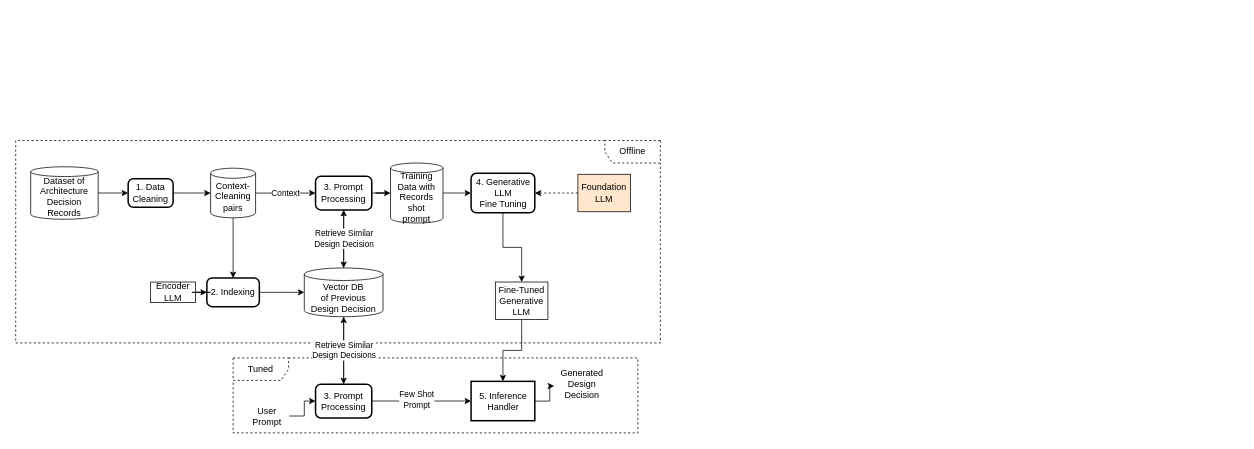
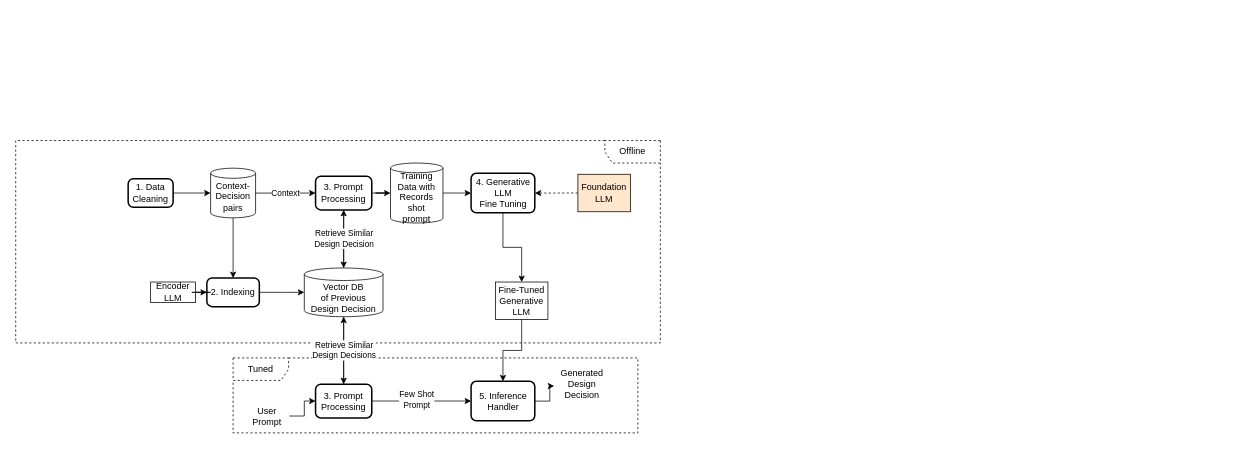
  <mxCell id="0" />
  <mxCell id="1" parent="0" />
  <mxCell id="2" value="" style="edgeStyle=orthogonalEdgeStyle;rounded=0;orthogonalLoop=1;jettySize=auto;html=1;labelPosition=center;verticalLabelPosition=middle;align=center;verticalAlign=middle;" parent="1" edge="1"><mxGeometry x="-0.327" y="-7" relative="1" as="geometry"><Array as="points"><mxPoint x="1650" y="20" /><mxPoint x="1650" y="570" /></Array><mxPoint as="offset" /><mxPoint x="1600" y="570.111" as="targetPoint" /></mxGeometry></mxCell>
  <mxCell id="3" value="" style="group" vertex="1" connectable="0" parent="1"><mxGeometry x="20" y="187" width="860" height="390" as="geometry" /></mxCell>
  <mxCell id="4" value="" style="edgeStyle=orthogonalEdgeStyle;rounded=0;orthogonalLoop=1;jettySize=auto;html=1;" parent="3" source="23" target="16" edge="1"><mxGeometry relative="1" as="geometry" /></mxCell>
  <mxCell id="5" value="2. Indexing" style="rounded=1;whiteSpace=wrap;html=1;absoluteArcSize=1;arcSize=14;strokeWidth=2;" parent="3" vertex="1"><mxGeometry x="255" y="183.44" width="70" height="38.13" as="geometry" /></mxCell>
  <mxCell id="6" value="" style="edgeStyle=orthogonalEdgeStyle;rounded=0;orthogonalLoop=1;jettySize=auto;html=1;" parent="3" source="5" target="23" edge="1"><mxGeometry relative="1" as="geometry" /></mxCell>
  <mxCell id="7" value="&lt;div&gt;Encoder&lt;/div&gt;&lt;div&gt;LLM&lt;/div&gt;" style="html=1;align=center;verticalAlign=middle;dashed=0;whiteSpace=wrap;" parent="3" vertex="1"><mxGeometry x="180" y="188.74" width="60" height="27.5" as="geometry" /></mxCell>
  <mxCell id="8" value="" style="edgeStyle=orthogonalEdgeStyle;rounded=0;orthogonalLoop=1;jettySize=auto;html=1;" parent="3" source="7" target="5" edge="1"><mxGeometry relative="1" as="geometry" /></mxCell>
  <mxCell id="9" value="" style="edgeStyle=orthogonalEdgeStyle;rounded=0;orthogonalLoop=1;jettySize=auto;html=1;" parent="3" source="25" target="5" edge="1"><mxGeometry relative="1" as="geometry" /></mxCell>
  <mxCell id="10" value="&lt;div&gt;Tuned&lt;/div&gt;" style="shape=umlFrame;whiteSpace=wrap;html=1;pointerEvents=0;recursiveResize=0;container=1;collapsible=0;width=74;dashed=1;fillColor=none;height=30;" parent="3" vertex="1"><mxGeometry x="290" y="290" width="540" height="100" as="geometry" /></mxCell>
  <mxCell id="11" value="Generated&lt;div&gt;Design&lt;/div&gt;&lt;div&gt;Decision&lt;/div&gt;" style="text;html=1;align=center;verticalAlign=middle;resizable=0;points=[];autosize=1;strokeColor=none;fillColor=none;" parent="10" vertex="1"><mxGeometry x="425" y="5" width="80" height="60" as="geometry" /></mxCell>
  <mxCell id="12" value="" style="edgeStyle=orthogonalEdgeStyle;rounded=0;orthogonalLoop=1;jettySize=auto;html=1;" parent="10" source="13" target="16" edge="1"><mxGeometry relative="1" as="geometry" /></mxCell>
  <mxCell id="13" value="&lt;div&gt;User&lt;/div&gt;&lt;div&gt;Prompt&lt;/div&gt;" style="text;html=1;align=center;verticalAlign=middle;resizable=0;points=[];autosize=1;strokeColor=none;fillColor=none;" parent="10" vertex="1"><mxGeometry x="15" y="57.5" width="60" height="40" as="geometry" /></mxCell>
  <mxCell id="14" style="edgeStyle=orthogonalEdgeStyle;rounded=0;orthogonalLoop=1;jettySize=auto;html=1;entryX=0;entryY=0.5;entryDx=0;entryDy=0;" parent="10" source="16" target="17" edge="1"><mxGeometry relative="1" as="geometry" /></mxCell>
  <mxCell id="15" value="Few Shot &lt;br&gt;Prompt" style="edgeLabel;html=1;align=center;verticalAlign=middle;resizable=0;points=[];" parent="14" vertex="1" connectable="0"><mxGeometry x="0.136" y="-2" relative="1" as="geometry"><mxPoint x="-16" y="-4" as="offset" /></mxGeometry></mxCell>
  <mxCell id="16" value="3. Prompt&lt;div&gt;Processing&lt;/div&gt;" style="rounded=1;whiteSpace=wrap;html=1;absoluteArcSize=1;arcSize=14;strokeWidth=2;" parent="10" vertex="1"><mxGeometry x="110" y="35" width="75" height="45" as="geometry" /></mxCell>
- <mxCell id="17" value="5. Inference Handler" style="whiteSpace=wrap;html=1;absoluteArcSize=1;arcSize=14;strokeWidth=2;rounded=0;" parent="10" vertex="1"><mxGeometry x="317.5" y="31.25" width="85" height="52.5" as="geometry" /></mxCell>
+ <mxCell id="17" value="5. Inference Handler" style="rounded=1;whiteSpace=wrap;html=1;absoluteArcSize=1;arcSize=14;strokeWidth=2;" parent="10" vertex="1"><mxGeometry x="317.5" y="31.25" width="85" height="52.5" as="geometry" /></mxCell>
  <mxCell id="18" style="edgeStyle=orthogonalEdgeStyle;rounded=0;orthogonalLoop=1;jettySize=auto;html=1;entryX=0.042;entryY=0.542;entryDx=0;entryDy=0;entryPerimeter=0;" parent="10" source="17" target="11" edge="1"><mxGeometry relative="1" as="geometry" /></mxCell>
  <mxCell id="19" value="&lt;div&gt;Offline&lt;/div&gt;" style="shape=umlFrame;whiteSpace=wrap;html=1;pointerEvents=0;recursiveResize=0;container=0;collapsible=0;width=74;dashed=1;fillColor=none;height=30;flipH=1;" parent="3" vertex="1"><mxGeometry width="860" height="270" as="geometry" /></mxCell>
  <mxCell id="20" value="Retrieve Similar&lt;div&gt;Design Decisions&lt;/div&gt;" style="edgeStyle=orthogonalEdgeStyle;rounded=0;orthogonalLoop=1;jettySize=auto;html=1;" parent="3" source="16" target="23" edge="1"><mxGeometry relative="1" as="geometry" /></mxCell>
  <mxCell id="21" style="edgeStyle=orthogonalEdgeStyle;rounded=0;orthogonalLoop=1;jettySize=auto;html=1;entryX=0.5;entryY=0;entryDx=0;entryDy=0;" parent="3" source="31" target="39" edge="1"><mxGeometry relative="1" as="geometry" /></mxCell>
- <mxCell id="22" value="Dataset of&lt;div&gt;Architecture&lt;/div&gt;&lt;div&gt;Decision&lt;/div&gt;&lt;div&gt;Records&lt;/div&gt;" style="shape=cylinder3;whiteSpace=wrap;html=1;boundedLbl=1;backgroundOutline=1;size=6.512;" parent="3" vertex="1"><mxGeometry x="20" y="34.99" width="90" height="70" as="geometry" /></mxCell>
  <mxCell id="23" value="Vector DB&lt;div&gt;of&amp;nbsp;&lt;span style=&quot;background-color: initial;&quot;&gt;Previous&lt;/span&gt;&lt;div&gt;&lt;div&gt;Design&amp;nbsp;&lt;span style=&quot;background-color: initial;&quot;&gt;Decision&lt;/span&gt;&lt;/div&gt;&lt;/div&gt;&lt;/div&gt;" style="shape=cylinder3;whiteSpace=wrap;html=1;boundedLbl=1;backgroundOutline=1;size=8.363;" parent="3" vertex="1"><mxGeometry x="385" y="170" width="105" height="65" as="geometry" /></mxCell>
  <mxCell id="24" value="3. Prompt&lt;div&gt;Processing&lt;/div&gt;" style="rounded=1;whiteSpace=wrap;html=1;absoluteArcSize=1;arcSize=14;strokeWidth=2;" parent="3" vertex="1"><mxGeometry x="400" y="47.49" width="75" height="45" as="geometry" /></mxCell>
- <mxCell id="25" value="Context-&lt;div&gt;Cleaning&lt;/div&gt;&lt;div&gt;pairs&lt;/div&gt;" style="shape=cylinder3;whiteSpace=wrap;html=1;boundedLbl=1;backgroundOutline=1;size=6.743;" parent="3" vertex="1"><mxGeometry x="260" y="36.87" width="60" height="66.25" as="geometry" /></mxCell>
+ <mxCell id="25" value="Context-&lt;div&gt;Decision&lt;/div&gt;&lt;div&gt;pairs&lt;/div&gt;" style="shape=cylinder3;whiteSpace=wrap;html=1;boundedLbl=1;backgroundOutline=1;size=6.743;" parent="3" vertex="1"><mxGeometry x="260" y="36.87" width="60" height="66.25" as="geometry" /></mxCell>
  <mxCell id="26" value="Context" style="edgeStyle=orthogonalEdgeStyle;rounded=0;orthogonalLoop=1;jettySize=auto;html=1;" parent="3" source="25" target="24" edge="1"><mxGeometry relative="1" as="geometry" /></mxCell>
  <mxCell id="27" value="1. Data&lt;div&gt;Cleaning&lt;/div&gt;" style="rounded=1;whiteSpace=wrap;html=1;absoluteArcSize=1;arcSize=14;strokeWidth=2;" parent="3" vertex="1"><mxGeometry x="150" y="50.93" width="60" height="38.13" as="geometry" /></mxCell>
  <mxCell id="28" value="" style="edgeStyle=orthogonalEdgeStyle;rounded=0;orthogonalLoop=1;jettySize=auto;html=1;entryX=0;entryY=0.5;entryDx=0;entryDy=0;entryPerimeter=0;" parent="3" source="27" target="25" edge="1"><mxGeometry relative="1" as="geometry"><mxPoint x="195" y="51.74" as="targetPoint" /></mxGeometry></mxCell>
  <mxCell id="29" value="Training&lt;div&gt;Data with&lt;/div&gt;&lt;div&gt;Records shot&lt;/div&gt;&lt;div&gt;prompt&lt;/div&gt;" style="shape=cylinder3;whiteSpace=wrap;html=1;boundedLbl=1;backgroundOutline=1;size=6.512;" parent="3" vertex="1"><mxGeometry x="500" y="30" width="70" height="80" as="geometry" /></mxCell>
  <mxCell id="30" value="" style="edgeStyle=orthogonalEdgeStyle;rounded=0;orthogonalLoop=1;jettySize=auto;html=1;" parent="3" source="24" target="29" edge="1"><mxGeometry relative="1" as="geometry" /></mxCell>
  <mxCell id="31" value="4. Generative LLM&lt;div&gt;Fine Tuning&lt;/div&gt;" style="rounded=1;whiteSpace=wrap;html=1;absoluteArcSize=1;arcSize=14;strokeWidth=2;" parent="3" vertex="1"><mxGeometry x="607.5" y="43.75" width="85" height="52.5" as="geometry" /></mxCell>
  <mxCell id="32" value="" style="edgeStyle=orthogonalEdgeStyle;rounded=0;orthogonalLoop=1;jettySize=auto;html=1;" parent="3" source="29" target="31" edge="1"><mxGeometry relative="1" as="geometry" /></mxCell>
  <mxCell id="33" value="Foundation LLM" style="html=1;align=center;verticalAlign=middle;dashed=0;whiteSpace=wrap;fillColor=#ffe6cc;" parent="3" vertex="1"><mxGeometry x="750" y="44.99" width="70" height="50" as="geometry" /></mxCell>
  <mxCell id="34" value="" style="edgeStyle=orthogonalEdgeStyle;rounded=0;orthogonalLoop=1;jettySize=auto;html=1;dashed=1;" parent="3" source="33" target="31" edge="1"><mxGeometry relative="1" as="geometry" /></mxCell>
  <mxCell id="35" style="edgeStyle=orthogonalEdgeStyle;rounded=0;orthogonalLoop=1;jettySize=auto;html=1;" parent="3" source="23" target="24" edge="1"><mxGeometry relative="1" as="geometry"><mxPoint x="370" y="115" as="sourcePoint" /></mxGeometry></mxCell>
  <mxCell id="36" value="Retrieve Similar&lt;div&gt;Design Decision&lt;/div&gt;" style="edgeStyle=orthogonalEdgeStyle;rounded=0;orthogonalLoop=1;jettySize=auto;html=1;" parent="3" source="24" target="23" edge="1"><mxGeometry relative="1" as="geometry"><mxPoint x="370" y="115" as="targetPoint" /></mxGeometry></mxCell>
- <mxCell id="37" style="edgeStyle=orthogonalEdgeStyle;rounded=0;orthogonalLoop=1;jettySize=auto;html=1;entryX=0;entryY=0.5;entryDx=0;entryDy=0;" parent="3" source="22" target="27" edge="1"><mxGeometry relative="1" as="geometry" /></mxCell>
  <mxCell id="38" style="edgeStyle=orthogonalEdgeStyle;rounded=0;orthogonalLoop=1;jettySize=auto;html=1;entryX=0.5;entryY=0;entryDx=0;entryDy=0;" parent="3" source="39" target="17" edge="1"><mxGeometry relative="1" as="geometry" /></mxCell>
  <mxCell id="39" value="&lt;div&gt;Fine-Tuned&lt;/div&gt;&lt;div&gt;Generative&lt;/div&gt;&lt;div&gt;LLM&lt;/div&gt;" style="html=1;align=center;verticalAlign=middle;dashed=0;whiteSpace=wrap;" parent="3" vertex="1"><mxGeometry x="640" y="188.74" width="70" height="50" as="geometry" /></mxCell>
